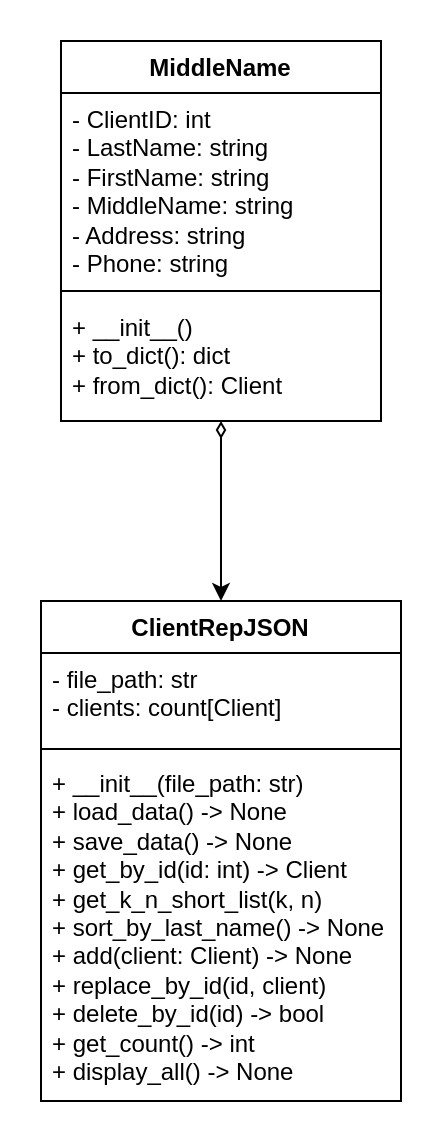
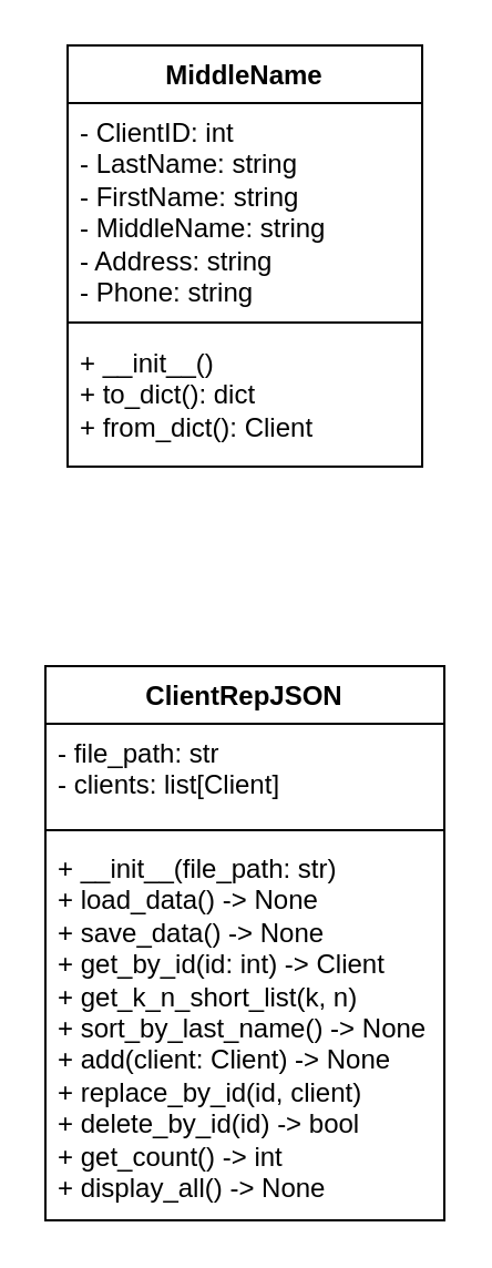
  <mxCell id="0" />
  <mxCell id="1" parent="0" />
  <mxCell id="2" value="MiddleName" style="swimlane;fontStyle=1;align=center;verticalAlign=top;childLayout=stackLayout;horizontal=1;startSize=26;horizontalStack=0;resizeParent=1;resizeParentMax=0;resizeLast=0;collapsible=1;marginBottom=0;whiteSpace=wrap;html=1;" parent="1" vertex="1"><mxGeometry x="30" y="20" width="160" height="190" as="geometry" /></mxCell>
  <mxCell id="3" value="- ClientID: int&lt;div&gt;- LastName: string&lt;div&gt;- FirstName: string&lt;div&gt;- MiddleName: string&lt;div&gt;- Address: string&lt;div&gt;- Phone:&amp;nbsp;&lt;span style=&quot;background-color: initial;&quot;&gt;string&lt;/span&gt;&lt;/div&gt;&lt;/div&gt;&lt;/div&gt;&lt;/div&gt;&lt;/div&gt;" style="text;strokeColor=none;fillColor=none;align=left;verticalAlign=top;spacingLeft=4;spacingRight=4;overflow=hidden;rotatable=0;points=[[0,0.5],[1,0.5]];portConstraint=eastwest;whiteSpace=wrap;html=1;" parent="2" vertex="1"><mxGeometry y="26" width="160" height="94" as="geometry" /></mxCell>
  <mxCell id="4" value="" style="line;strokeWidth=1;fillColor=none;align=left;verticalAlign=middle;spacingTop=-1;spacingLeft=3;spacingRight=3;rotatable=0;labelPosition=right;points=[];portConstraint=eastwest;strokeColor=inherit;" parent="2" vertex="1"><mxGeometry y="120" width="160" height="10" as="geometry" /></mxCell>
  <mxCell id="5" value="+ __init__()&lt;div&gt;+ to_dict(): dict&lt;div&gt;+ from_dict(): Client&lt;/div&gt;&lt;/div&gt;" style="text;strokeColor=none;fillColor=none;align=left;verticalAlign=top;spacingLeft=4;spacingRight=4;overflow=hidden;rotatable=0;points=[[0,0.5],[1,0.5]];portConstraint=eastwest;whiteSpace=wrap;html=1;" parent="2" vertex="1"><mxGeometry y="130" width="160" height="60" as="geometry" /></mxCell>
- <mxCell id="6" style="edgeStyle=orthogonalEdgeStyle;rounded=0;orthogonalLoop=1;jettySize=auto;html=1;startArrow=classic;startFill=1;endArrow=diamondThin;endFill=0;" parent="1" source="7" target="2" edge="1"><mxGeometry relative="1" as="geometry" /></mxCell>
  <mxCell id="7" value="ClientRepJSON" style="swimlane;fontStyle=1;align=center;verticalAlign=top;childLayout=stackLayout;horizontal=1;startSize=26;horizontalStack=0;resizeParent=1;resizeParentMax=0;resizeLast=0;collapsible=1;marginBottom=0;whiteSpace=wrap;html=1;" parent="1" vertex="1"><mxGeometry x="20" y="300" width="180" height="250" as="geometry" /></mxCell>
- <mxCell id="8" value="- file_path: str&lt;div&gt;- clients: count[Client]&lt;/div&gt;" style="text;strokeColor=none;fillColor=none;align=left;verticalAlign=top;spacingLeft=4;spacingRight=4;overflow=hidden;rotatable=0;points=[[0,0.5],[1,0.5]];portConstraint=eastwest;whiteSpace=wrap;html=1;" parent="7" vertex="1"><mxGeometry y="26" width="180" height="44" as="geometry" /></mxCell>
+ <mxCell id="8" value="- file_path: str&lt;div&gt;- clients: list[Client]&lt;/div&gt;" style="text;strokeColor=none;fillColor=none;align=left;verticalAlign=top;spacingLeft=4;spacingRight=4;overflow=hidden;rotatable=0;points=[[0,0.5],[1,0.5]];portConstraint=eastwest;whiteSpace=wrap;html=1;" parent="7" vertex="1"><mxGeometry y="26" width="180" height="44" as="geometry" /></mxCell>
  <mxCell id="9" value="" style="line;strokeWidth=1;fillColor=none;align=left;verticalAlign=middle;spacingTop=-1;spacingLeft=3;spacingRight=3;rotatable=0;labelPosition=right;points=[];portConstraint=eastwest;strokeColor=inherit;" parent="7" vertex="1"><mxGeometry y="70" width="180" height="8" as="geometry" /></mxCell>
  <mxCell id="10" value="+ __init__(file_path: str)&lt;div&gt;+ load_data() -&amp;gt; None&lt;/div&gt;&lt;div&gt;+ save_data() -&amp;gt; None&lt;/div&gt;&lt;div&gt;+ get_by_id(id: int) -&amp;gt; Client&lt;/div&gt;&lt;div&gt;+ get_k_n_short_list(k, n)&lt;/div&gt;&lt;div&gt;+ sort_by_last_name() -&amp;gt; None&lt;/div&gt;&lt;div&gt;+ add(client: Client) -&amp;gt; None&lt;/div&gt;&lt;div&gt;+ replace_by_id(id, client)&lt;/div&gt;&lt;div&gt;+ delete_by_id(id) -&amp;gt; bool&lt;/div&gt;&lt;div&gt;+ get_count() -&amp;gt; int&lt;/div&gt;&lt;div&gt;+ display_all() -&amp;gt; None&lt;/div&gt;" style="text;strokeColor=none;fillColor=none;align=left;verticalAlign=top;spacingLeft=4;spacingRight=4;overflow=hidden;rotatable=0;points=[[0,0.5],[1,0.5]];portConstraint=eastwest;whiteSpace=wrap;html=1;" parent="7" vertex="1"><mxGeometry y="78" width="180" height="172" as="geometry" /></mxCell>
